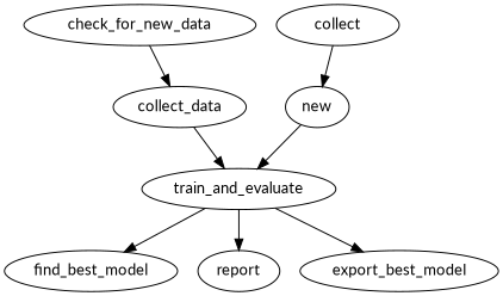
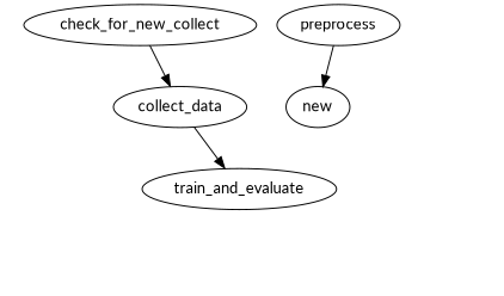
  strict digraph {
    fontname=Lato
    node [fontname=Lato]
    edge [fontname=Lato]
-   check_for_new_data
+   check_for_new_data [label=check_for_new_collect]
    collect_data
    train_and_evaluate
    n4 [label=new]
-   preprocess [label=collect]
-   find_best_model
-   report
-   export_best_model
+   preprocess
    check_for_new_data -> collect_data
    collect_data -> train_and_evaluate
-   train_and_evaluate -> find_best_model
-   train_and_evaluate -> report
-   train_and_evaluate -> export_best_model
-   n4 -> train_and_evaluate
    preprocess -> n4
  }
